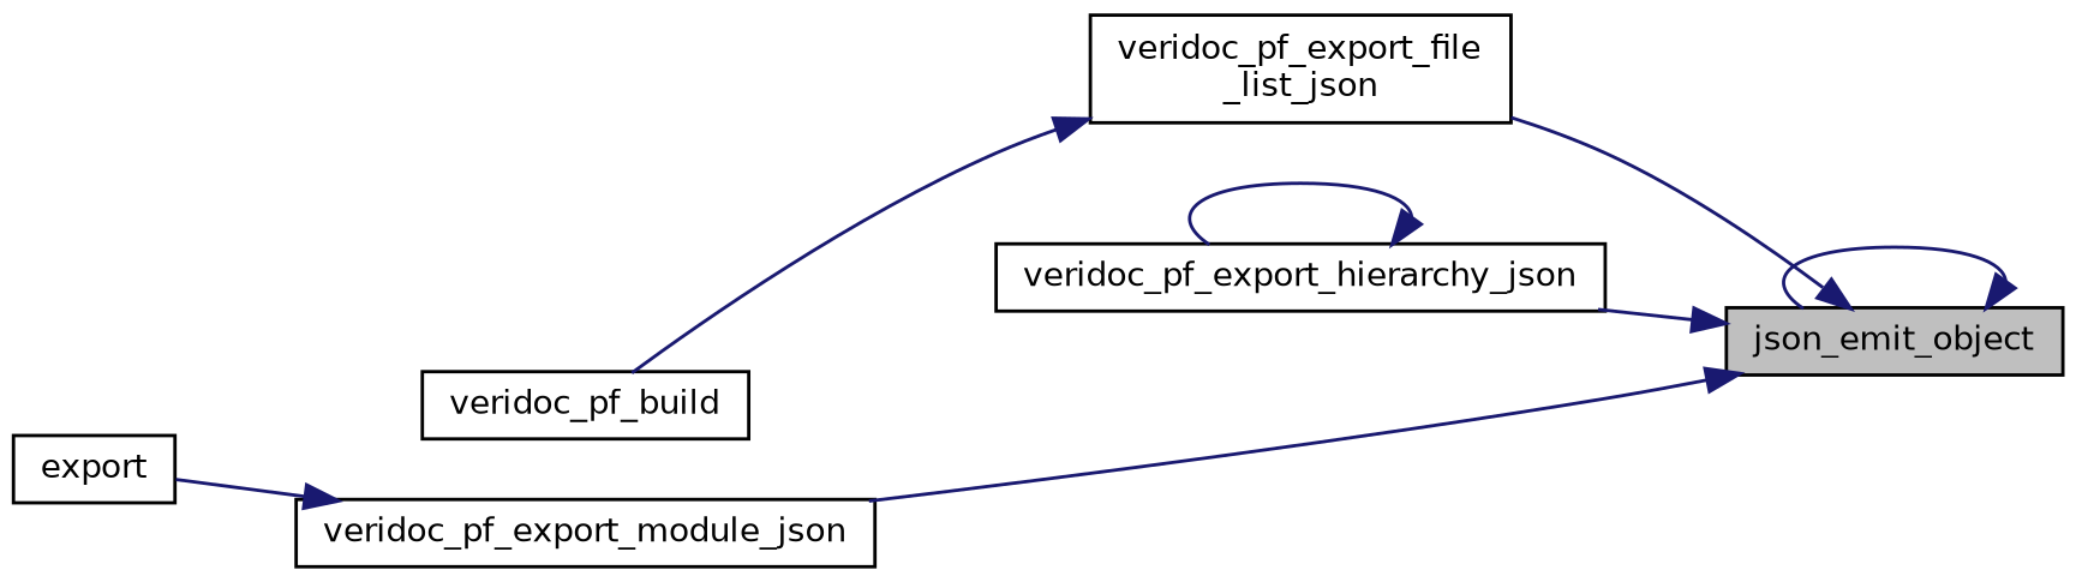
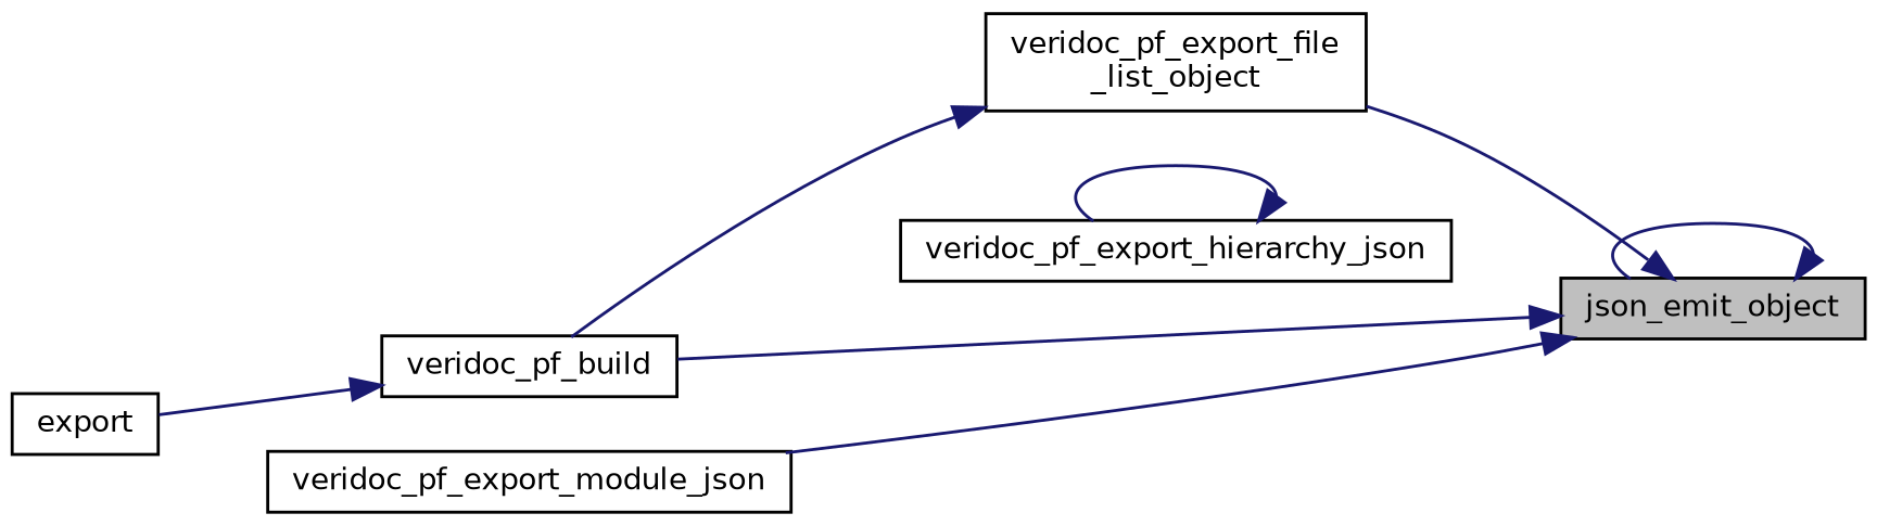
  digraph {
    rankdir=RL
    node [color=black fillcolor=white fontname=Helvetica fontsize=10 shape=record style=filled]
    edge [color=midnightblue dir=back fontname=Helvetica fontsize=10 labelfontname=Helvetica labelfontsize=10 style=solid]
    n1 [fillcolor=grey75 fontcolor=black height=0.2 label=json_emit_object width=0.4]
-   n2 [height=0.2 label="veridoc_pf_export_file\l_list_json" width=0.4]
+   n2 [height=0.2 label="veridoc_pf_export_file\l_list_object" width=0.4]
    n3 [height=0.2 label=veridoc_pf_export_hierarchy_json width=0.4]
    n4 [height=0.2 label=veridoc_pf_export_module_json width=0.4]
    n5 [height=0.2 label=veridoc_pf_build width=0.4]
    n6 [height=0.2 label=export width=0.4]
    n1 -> n1
    n1 -> n2
-   n1 -> n3
+   n1 -> n5
    n1 -> n4
    n2 -> n5
    n3 -> n3
-   n4 -> n6
+   n5 -> n6
  }
